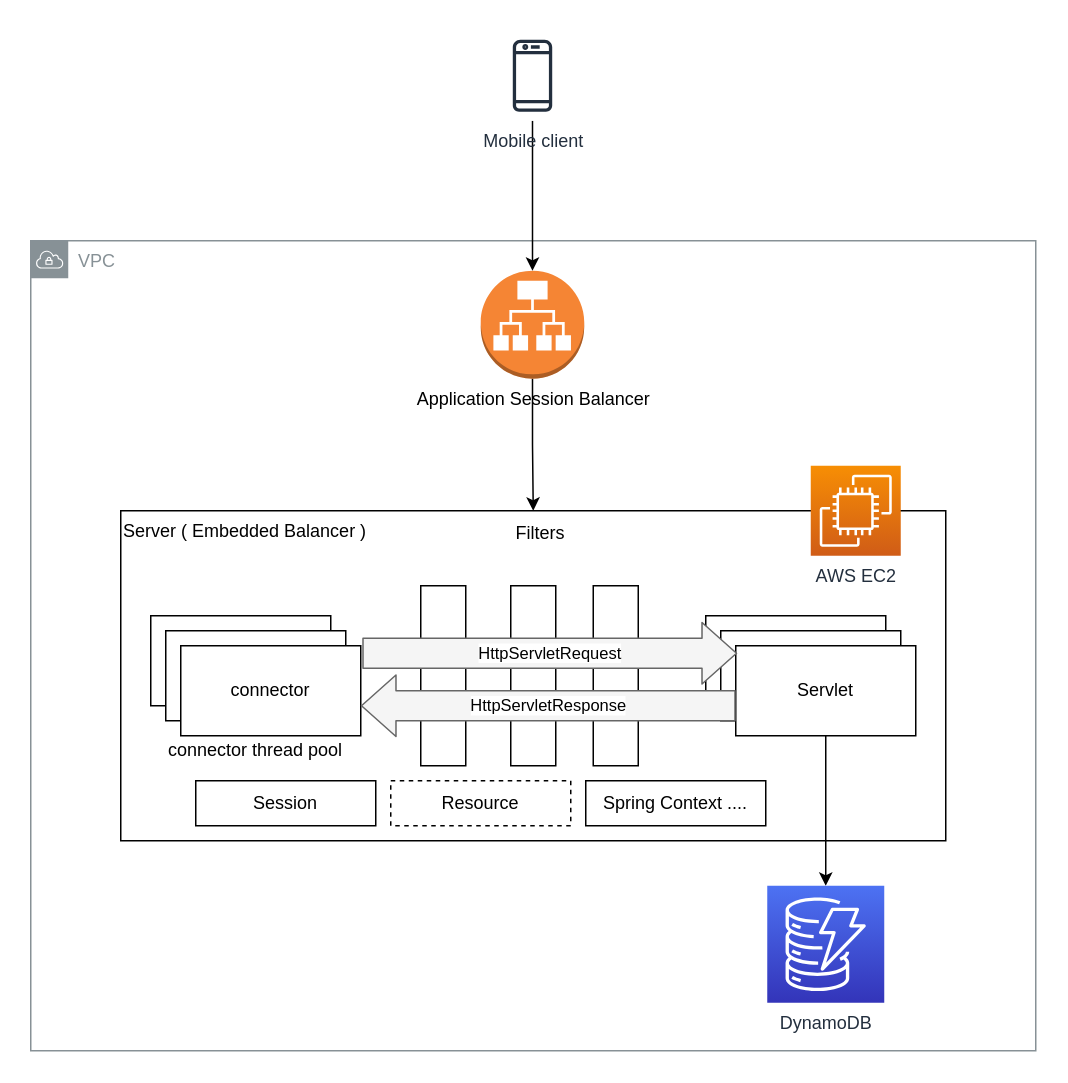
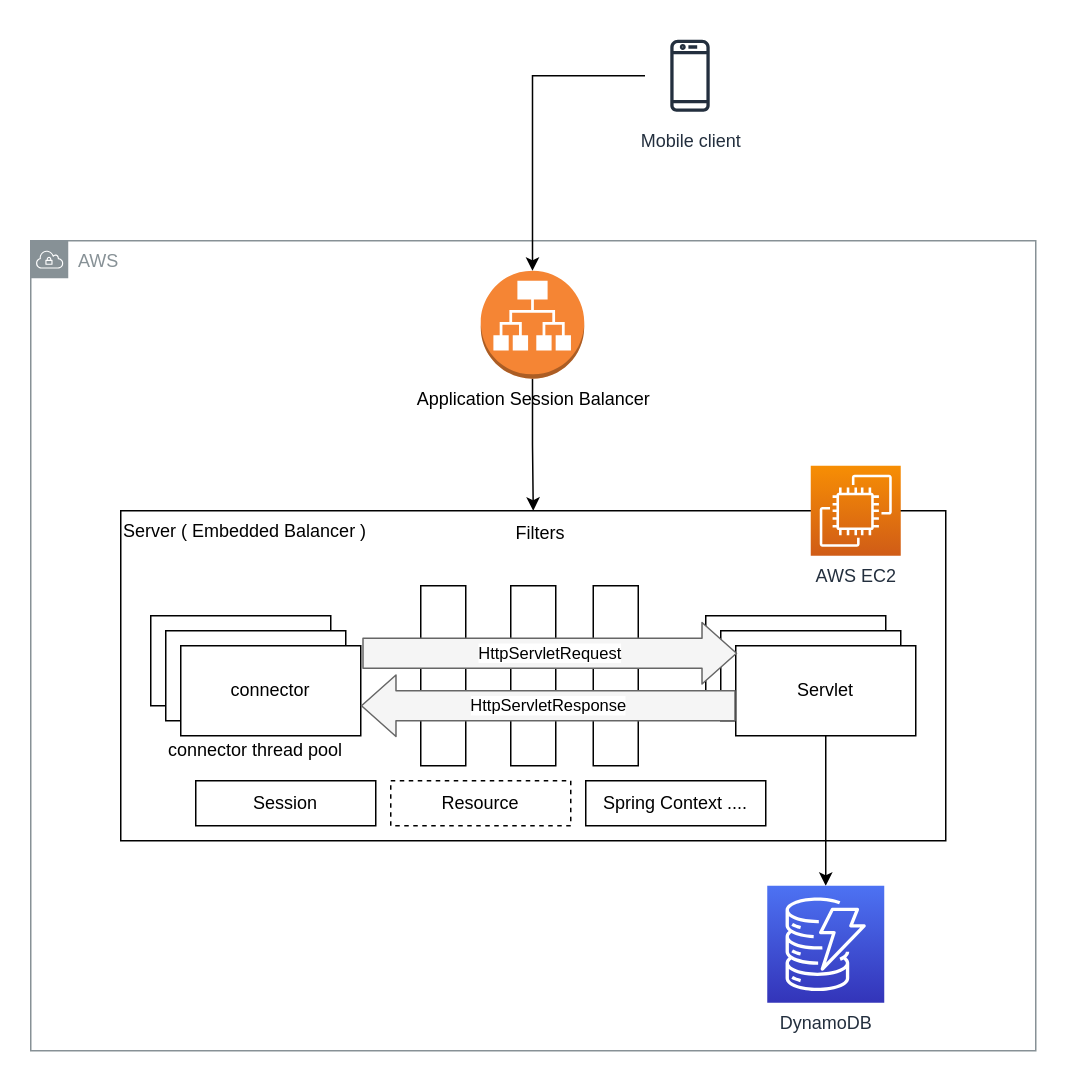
  <mxCell id="0" />
  <mxCell id="1" parent="0" />
- <mxCell id="2" value="VPC" style="outlineConnect=0;gradientColor=none;html=1;whiteSpace=wrap;fontSize=12;fontStyle=0;shape=mxgraph.aws4.group;grIcon=mxgraph.aws4.group_vpc;strokeColor=#879196;fillColor=none;verticalAlign=top;align=left;spacingLeft=30;fontColor=#879196;dashed=0;" vertex="1" parent="1"><mxGeometry x="20" y="160" width="670" height="540" as="geometry" /></mxCell>
+ <mxCell id="2" value="AWS" style="outlineConnect=0;gradientColor=none;html=1;whiteSpace=wrap;fontSize=12;fontStyle=0;shape=mxgraph.aws4.group;grIcon=mxgraph.aws4.group_vpc;strokeColor=#879196;fillColor=none;verticalAlign=top;align=left;spacingLeft=30;fontColor=#879196;dashed=0;" vertex="1" parent="1"><mxGeometry x="20" y="160" width="670" height="540" as="geometry" /></mxCell>
  <mxCell id="3" value="&lt;div align=&quot;left&quot;&gt;Server ( Embedded Balancer )&lt;br&gt;&lt;/div&gt;" style="rounded=0;whiteSpace=wrap;html=1;align=left;verticalAlign=top;" vertex="1" parent="1"><mxGeometry x="80" y="340" width="550" height="220" as="geometry" /></mxCell>
  <mxCell id="4" value="" style="rounded=0;whiteSpace=wrap;html=1;align=left;" vertex="1" parent="1"><mxGeometry x="100" y="410" width="120" height="60" as="geometry" /></mxCell>
  <mxCell id="5" value="" style="rounded=0;whiteSpace=wrap;html=1;align=left;" vertex="1" parent="1"><mxGeometry x="110" y="420" width="120" height="60" as="geometry" /></mxCell>
  <mxCell id="6" value="&lt;div align=&quot;center&quot;&gt;connector&lt;/div&gt;" style="rounded=0;whiteSpace=wrap;html=1;align=center;" vertex="1" parent="1"><mxGeometry x="120" y="430" width="120" height="60" as="geometry" /></mxCell>
  <mxCell id="7" value="connector thread pool" style="text;html=1;strokeColor=none;fillColor=none;align=center;verticalAlign=middle;whiteSpace=wrap;rounded=0;" vertex="1" parent="1"><mxGeometry x="100" y="490" width="140" height="20" as="geometry" /></mxCell>
  <mxCell id="8" value="" style="rounded=0;whiteSpace=wrap;html=1;align=center;" vertex="1" parent="1"><mxGeometry x="280" y="390" width="30" height="120" as="geometry" /></mxCell>
  <mxCell id="9" value="" style="rounded=0;whiteSpace=wrap;html=1;align=center;" vertex="1" parent="1"><mxGeometry x="340" y="390" width="30" height="120" as="geometry" /></mxCell>
  <mxCell id="10" value="" style="rounded=0;whiteSpace=wrap;html=1;align=center;" vertex="1" parent="1"><mxGeometry x="395" y="390" width="30" height="120" as="geometry" /></mxCell>
  <mxCell id="11" value="" style="rounded=0;whiteSpace=wrap;html=1;align=center;" vertex="1" parent="1"><mxGeometry x="470" y="410" width="120" height="60" as="geometry" /></mxCell>
  <mxCell id="12" value="" style="rounded=0;whiteSpace=wrap;html=1;align=center;" vertex="1" parent="1"><mxGeometry x="480" y="420" width="120" height="60" as="geometry" /></mxCell>
  <mxCell id="13" style="edgeStyle=orthogonalEdgeStyle;rounded=0;orthogonalLoop=1;jettySize=auto;html=1;exitX=0.5;exitY=1;exitDx=0;exitDy=0;" edge="1" parent="1" source="14" target="22"><mxGeometry relative="1" as="geometry" /></mxCell>
  <mxCell id="14" value="Servlet" style="rounded=0;whiteSpace=wrap;html=1;align=center;" vertex="1" parent="1"><mxGeometry x="490" y="430" width="120" height="60" as="geometry" /></mxCell>
  <mxCell id="15" value="HttpServletRequest" style="shape=flexArrow;endArrow=classic;html=1;width=20;endSize=7.33;fillColor=#f5f5f5;strokeColor=#666666;" edge="1" parent="1"><mxGeometry width="50" height="50" relative="1" as="geometry"><mxPoint x="241" y="435" as="sourcePoint" /><mxPoint x="491" y="435" as="targetPoint" /></mxGeometry></mxCell>
  <mxCell id="16" value="Filters" style="text;html=1;strokeColor=none;fillColor=none;align=center;verticalAlign=middle;whiteSpace=wrap;rounded=0;" vertex="1" parent="1"><mxGeometry x="290" y="345" width="140" height="20" as="geometry" /></mxCell>
  <mxCell id="17" value="HttpServletResponse" style="shape=flexArrow;endArrow=classic;html=1;width=20;endSize=7.33;fillColor=#f5f5f5;strokeColor=#666666;" edge="1" parent="1"><mxGeometry width="50" height="50" relative="1" as="geometry"><mxPoint x="490" y="470" as="sourcePoint" /><mxPoint x="240" y="470" as="targetPoint" /></mxGeometry></mxCell>
  <mxCell id="18" value="Session" style="rounded=0;whiteSpace=wrap;html=1;align=center;" vertex="1" parent="1"><mxGeometry x="130" y="520" width="120" height="30" as="geometry" /></mxCell>
  <mxCell id="19" value="Resource" style="rounded=0;whiteSpace=wrap;html=1;align=center;dashed=1;" vertex="1" parent="1"><mxGeometry x="260" y="520" width="120" height="30" as="geometry" /></mxCell>
  <mxCell id="20" value="Spring Context ...." style="rounded=0;whiteSpace=wrap;html=1;align=center;" vertex="1" parent="1"><mxGeometry x="390" y="520" width="120" height="30" as="geometry" /></mxCell>
  <mxCell id="21" value="AWS EC2" style="outlineConnect=0;fontColor=#232F3E;gradientColor=#F78E04;gradientDirection=north;fillColor=#D05C17;strokeColor=#ffffff;dashed=0;verticalLabelPosition=bottom;verticalAlign=top;align=center;html=1;fontSize=12;fontStyle=0;aspect=fixed;shape=mxgraph.aws4.resourceIcon;resIcon=mxgraph.aws4.ec2;" vertex="1" parent="1"><mxGeometry x="540" y="310" width="60" height="60" as="geometry" /></mxCell>
  <mxCell id="22" value="DynamoDB" style="outlineConnect=0;fontColor=#232F3E;gradientColor=#4D72F3;gradientDirection=north;fillColor=#3334B9;strokeColor=#ffffff;dashed=0;verticalLabelPosition=bottom;verticalAlign=top;align=center;html=1;fontSize=12;fontStyle=0;aspect=fixed;shape=mxgraph.aws4.resourceIcon;resIcon=mxgraph.aws4.dynamodb;" vertex="1" parent="1"><mxGeometry x="511" y="590" width="78" height="78" as="geometry" /></mxCell>
  <mxCell id="23" style="edgeStyle=orthogonalEdgeStyle;rounded=0;orthogonalLoop=1;jettySize=auto;html=1;entryX=0.5;entryY=0;entryDx=0;entryDy=0;" edge="1" parent="1" source="24" target="3"><mxGeometry relative="1" as="geometry" /></mxCell>
  <mxCell id="24" value="Application Session Balancer" style="outlineConnect=0;dashed=0;verticalLabelPosition=bottom;verticalAlign=top;align=center;html=1;shape=mxgraph.aws3.application_load_balancer;fillColor=#F58534;gradientColor=none;" vertex="1" parent="1"><mxGeometry x="320" y="180" width="69" height="72" as="geometry" /></mxCell>
  <mxCell id="25" style="edgeStyle=orthogonalEdgeStyle;rounded=0;orthogonalLoop=1;jettySize=auto;html=1;" edge="1" parent="1" source="26" target="24"><mxGeometry relative="1" as="geometry" /></mxCell>
- <mxCell id="26" value="Mobile client" style="outlineConnect=0;fontColor=#232F3E;gradientColor=none;strokeColor=#232F3E;fillColor=#ffffff;dashed=0;verticalLabelPosition=bottom;verticalAlign=top;align=center;html=1;fontSize=12;fontStyle=0;aspect=fixed;shape=mxgraph.aws4.resourceIcon;resIcon=mxgraph.aws4.mobile_client;" vertex="1" parent="1"><mxGeometry x="324.5" y="20" width="60" height="60" as="geometry" /></mxCell>
+ <mxCell id="26" value="Mobile client" style="outlineConnect=0;fontColor=#232F3E;gradientColor=none;strokeColor=#232F3E;fillColor=#ffffff;dashed=0;verticalLabelPosition=bottom;verticalAlign=top;align=center;html=1;fontSize=12;fontStyle=0;aspect=fixed;shape=mxgraph.aws4.resourceIcon;resIcon=mxgraph.aws4.mobile_client;" vertex="1" parent="1"><mxGeometry x="429.5" y="20" width="60" height="60" as="geometry" /></mxCell>
